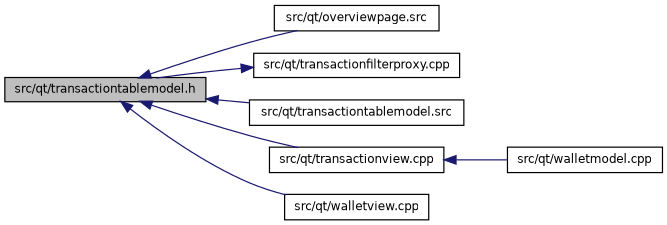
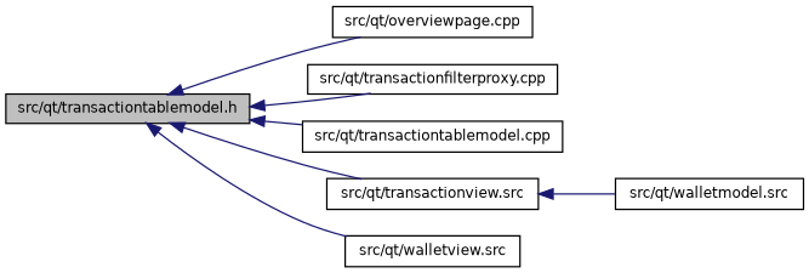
  digraph {
    rankdir=LR
    node [color=black fillcolor=white fontname=Helvetica fontsize=10 shape=record style=filled]
    edge [color=midnightblue dir=back fontname=Helvetica fontsize=10 labelfontname=Helvetica labelfontsize=10 style=solid]
    n1 [fillcolor=grey75 fontcolor=black height=0.2 label="src/qt/transactiontablemodel.h" width=0.4]
-   n2 [height=0.2 label="src/qt/overviewpage.src" width=0.4]
+   n2 [height=0.2 label="src/qt/overviewpage.cpp" width=0.4]
    n3 [height=0.2 label="src/qt/transactionfilterproxy.cpp" width=0.4]
-   n4 [height=0.2 label="src/qt/transactiontablemodel.src" width=0.4]
-   n5 [height=0.2 label="src/qt/transactionview.cpp" width=0.4]
-   n6 [height=0.2 label="src/qt/walletview.cpp" width=0.4]
-   n7 [height=0.2 label="src/qt/walletmodel.cpp" width=0.4]
+   n4 [height=0.2 label="src/qt/transactiontablemodel.cpp" width=0.4]
+   n5 [height=0.2 label="src/qt/transactionview.src" width=0.4]
+   n6 [height=0.2 label="src/qt/walletview.src" width=0.4]
+   n7 [height=0.2 label="src/qt/walletmodel.src" width=0.4]
    n1 -> n2
-   n3 -> n1
+   n1 -> n3
    n1 -> n4
    n1 -> n5
    n1 -> n6
    n5 -> n7
  }
